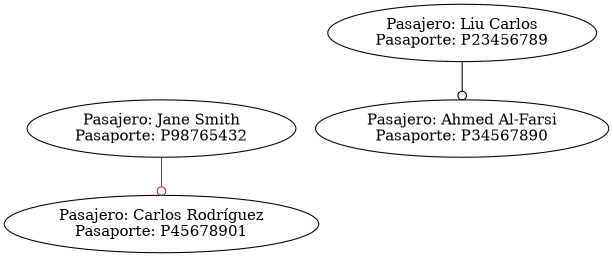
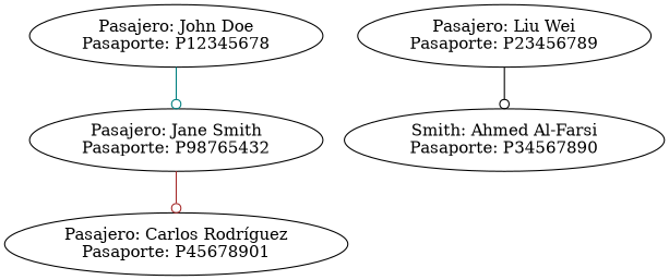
  digraph {
    rankdir=TB
    edge [arrowhead=odot]
+   n1 [label="Pasajero: John Doe\nPasaporte: P12345678"]
    n2 [label="Pasajero: Jane Smith\nPasaporte: P98765432"]
    n3 [label="Pasajero: Carlos Rodríguez\nPasaporte: P45678901"]
-   n4 [label="Pasajero: Liu Carlos\nPasaporte: P23456789"]
-   n5 [label="Pasajero: Ahmed Al-Farsi\nPasaporte: P34567890"]
+   n4 [label="Pasajero: Liu Wei\nPasaporte: P23456789"]
+   n5 [label="Smith: Ahmed Al-Farsi\nPasaporte: P34567890"]
+   n1 -> n2 [color=teal]
    n2 -> n3 [color=brown]
    n4 -> n5 [color=black]
  }
